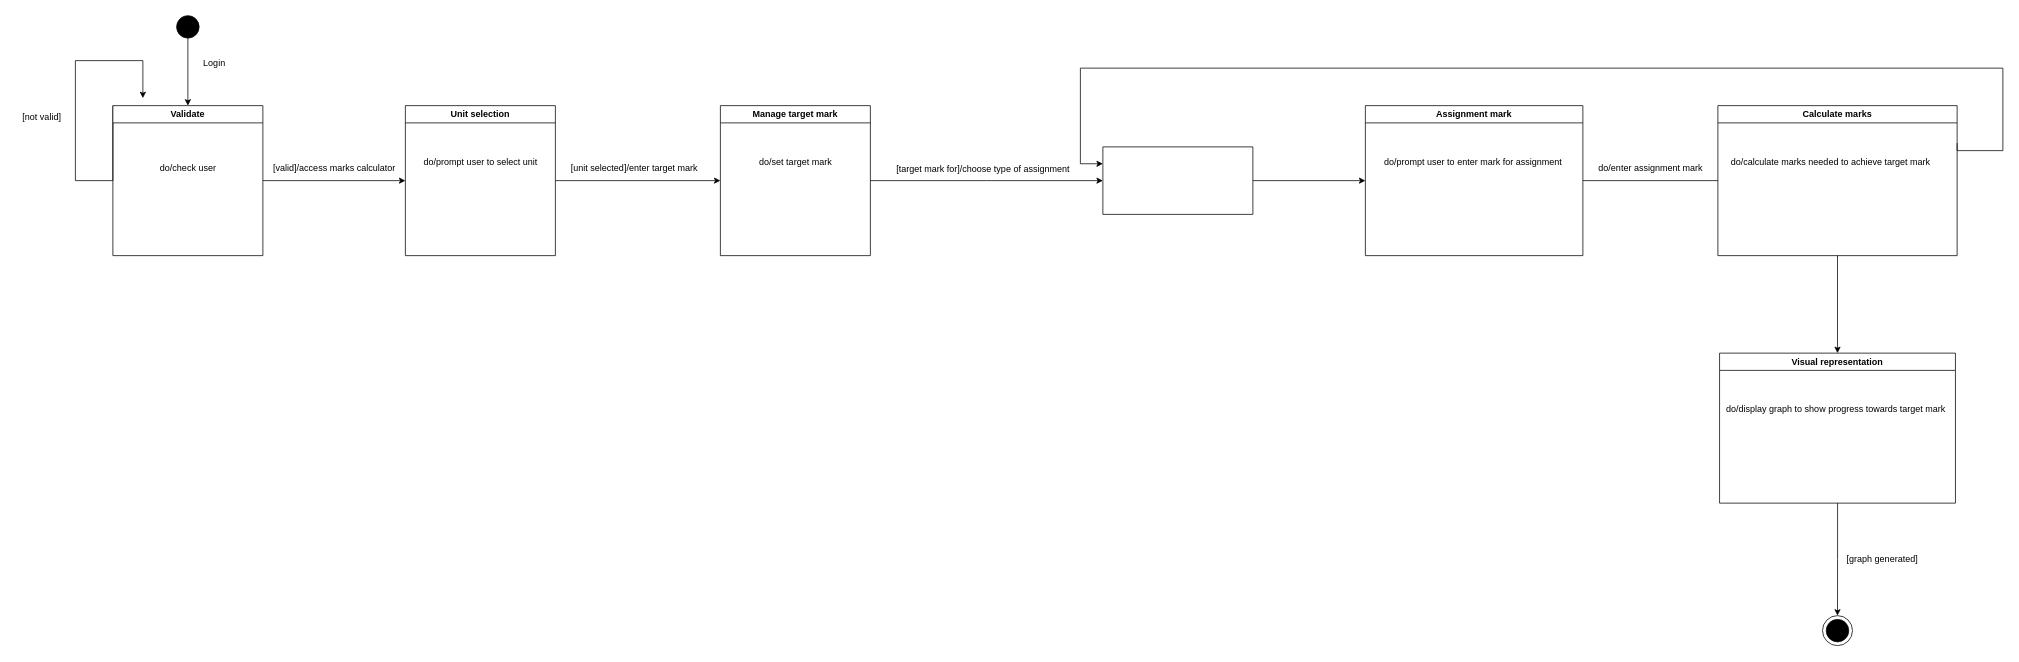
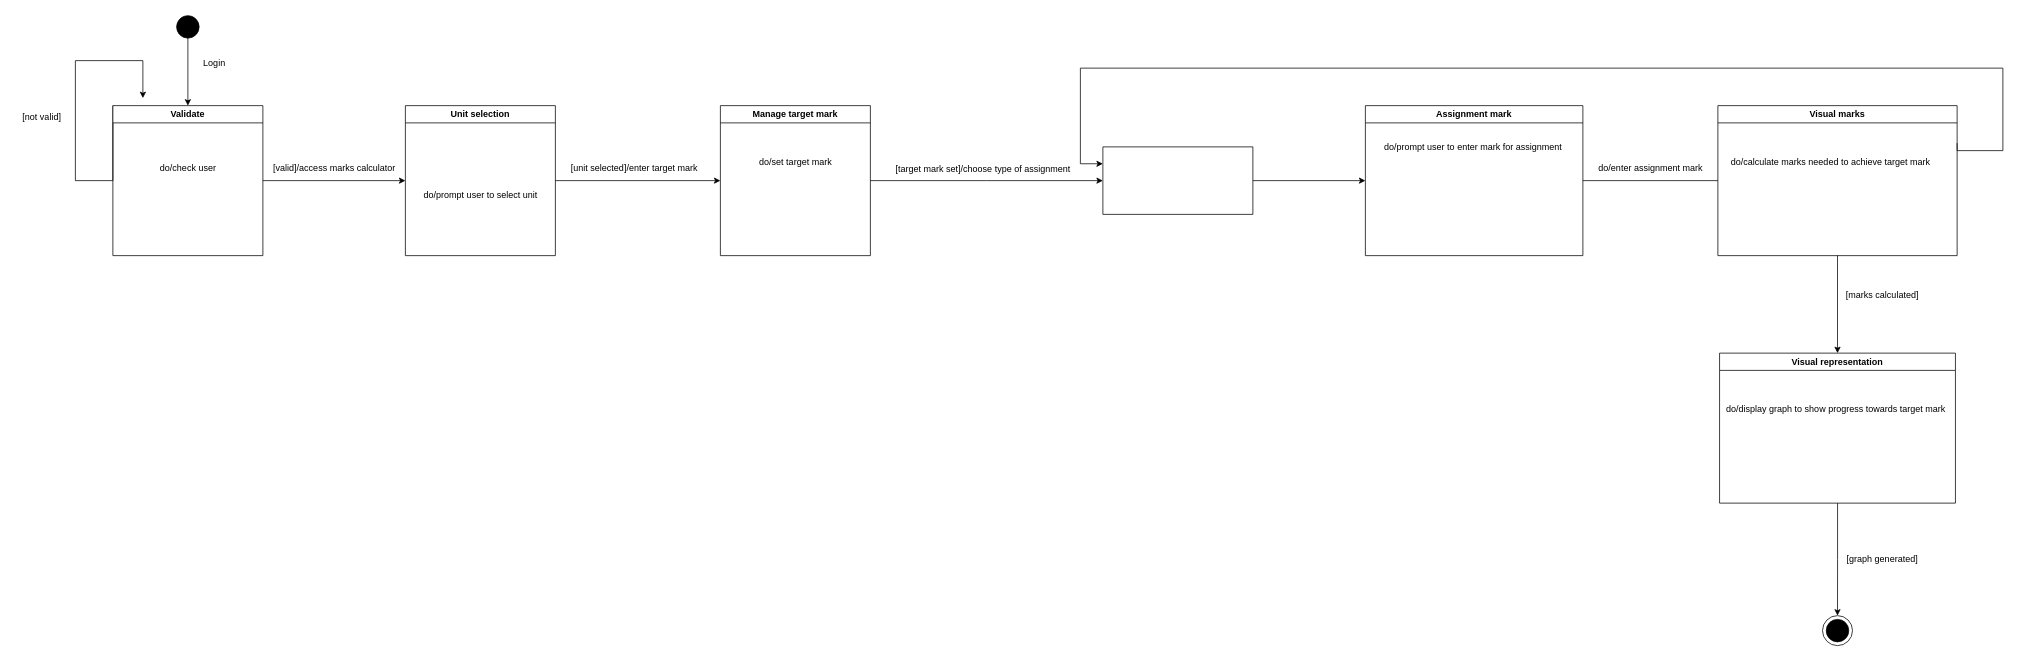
  <mxCell id="0" />
  <mxCell id="1" parent="0" />
  <mxCell id="2" style="edgeStyle=orthogonalEdgeStyle;rounded=0;orthogonalLoop=1;jettySize=auto;html=1;entryX=0.5;entryY=0;entryDx=0;entryDy=0;" edge="1" parent="1" source="3" target="6"><mxGeometry relative="1" as="geometry" /></mxCell>
  <mxCell id="3" value="" style="ellipse;whiteSpace=wrap;html=1;aspect=fixed;fillColor=#000000;" vertex="1" parent="1"><mxGeometry x="235" y="20" width="30" height="30" as="geometry" /></mxCell>
  <mxCell id="4" style="edgeStyle=orthogonalEdgeStyle;rounded=0;orthogonalLoop=1;jettySize=auto;html=1;exitX=0;exitY=0;exitDx=0;exitDy=0;" edge="1" parent="1" source="6"><mxGeometry relative="1" as="geometry"><mxPoint x="190" y="130" as="targetPoint" /><Array as="points"><mxPoint x="150" y="240" /><mxPoint x="100" y="240" /><mxPoint x="100" y="80" /><mxPoint x="190" y="80" /></Array></mxGeometry></mxCell>
  <mxCell id="5" style="edgeStyle=orthogonalEdgeStyle;rounded=0;orthogonalLoop=1;jettySize=auto;html=1;entryX=0;entryY=0.5;entryDx=0;entryDy=0;" edge="1" parent="1" source="6" target="11"><mxGeometry relative="1" as="geometry" /></mxCell>
  <mxCell id="6" value="Validate" style="swimlane;whiteSpace=wrap;html=1;" vertex="1" parent="1"><mxGeometry x="150" y="140" width="200" height="200" as="geometry" /></mxCell>
  <mxCell id="7" value="do/check user" style="text;html=1;align=center;verticalAlign=middle;resizable=0;points=[];autosize=1;strokeColor=none;fillColor=none;" vertex="1" parent="6"><mxGeometry x="50" y="68" width="100" height="30" as="geometry" /></mxCell>
  <mxCell id="8" value="Login" style="text;html=1;align=center;verticalAlign=middle;resizable=0;points=[];autosize=1;strokeColor=none;fillColor=none;" vertex="1" parent="1"><mxGeometry x="260" y="68" width="50" height="30" as="geometry" /></mxCell>
  <mxCell id="9" value="[not valid]" style="text;html=1;align=center;verticalAlign=middle;resizable=0;points=[];autosize=1;strokeColor=none;fillColor=none;" vertex="1" parent="1"><mxGeometry x="20" y="140" width="70" height="30" as="geometry" /></mxCell>
  <mxCell id="10" style="edgeStyle=orthogonalEdgeStyle;rounded=0;orthogonalLoop=1;jettySize=auto;html=1;entryX=0;entryY=0.5;entryDx=0;entryDy=0;" edge="1" parent="1" source="11" target="15"><mxGeometry relative="1" as="geometry" /></mxCell>
  <mxCell id="11" value="Unit selection" style="swimlane;whiteSpace=wrap;html=1;" vertex="1" parent="1"><mxGeometry x="540" y="140" width="200" height="200" as="geometry" /></mxCell>
- <mxCell id="12" value="do/prompt user to select unit" style="text;html=1;align=center;verticalAlign=middle;resizable=0;points=[];autosize=1;strokeColor=none;fillColor=none;" vertex="1" parent="11"><mxGeometry x="15" y="60" width="170" height="30" as="geometry" /></mxCell>
+ <mxCell id="12" value="do/prompt user to select unit" style="text;html=1;align=center;verticalAlign=middle;resizable=0;points=[];autosize=1;strokeColor=none;fillColor=none;" vertex="1" parent="11"><mxGeometry x="15" y="105" width="170" height="30" as="geometry" /></mxCell>
  <mxCell id="13" value="[valid]/access marks calculator" style="text;html=1;align=center;verticalAlign=middle;resizable=0;points=[];autosize=1;strokeColor=none;fillColor=none;" vertex="1" parent="1"><mxGeometry x="350" y="208" width="190" height="30" as="geometry" /></mxCell>
  <mxCell id="14" style="edgeStyle=orthogonalEdgeStyle;rounded=0;orthogonalLoop=1;jettySize=auto;html=1;entryX=0;entryY=0.5;entryDx=0;entryDy=0;" edge="1" parent="1" source="15"><mxGeometry relative="1" as="geometry"><mxPoint x="1470" y="240" as="targetPoint" /></mxGeometry></mxCell>
  <mxCell id="15" value="Manage target mark" style="swimlane;whiteSpace=wrap;html=1;" vertex="1" parent="1"><mxGeometry x="960" y="140" width="200" height="200" as="geometry" /></mxCell>
  <mxCell id="16" value="do/set target mark" style="text;html=1;align=center;verticalAlign=middle;resizable=0;points=[];autosize=1;strokeColor=none;fillColor=none;" vertex="1" parent="15"><mxGeometry x="40" y="60" width="120" height="30" as="geometry" /></mxCell>
  <mxCell id="17" value="[unit selected]/enter target mark" style="text;html=1;align=center;verticalAlign=middle;resizable=0;points=[];autosize=1;strokeColor=none;fillColor=none;" vertex="1" parent="1"><mxGeometry x="750" y="208" width="190" height="30" as="geometry" /></mxCell>
  <mxCell id="18" style="edgeStyle=orthogonalEdgeStyle;rounded=0;orthogonalLoop=1;jettySize=auto;html=1;entryX=0;entryY=0.5;entryDx=0;entryDy=0;endArrow=none;" edge="1" parent="1" source="19" target="24"><mxGeometry relative="1" as="geometry" /></mxCell>
  <mxCell id="19" value="Assignment mark" style="swimlane;whiteSpace=wrap;html=1;" vertex="1" parent="1"><mxGeometry x="1820" y="140" width="290" height="200" as="geometry" /></mxCell>
- <mxCell id="20" value="do/prompt user to enter mark for assignment&amp;nbsp;" style="text;html=1;align=center;verticalAlign=middle;resizable=0;points=[];autosize=1;strokeColor=none;fillColor=none;" vertex="1" parent="19"><mxGeometry x="15" y="60" width="260" height="30" as="geometry" /></mxCell>
- <mxCell id="21" value="[target mark for]/choose type of assignment" style="text;html=1;align=center;verticalAlign=middle;resizable=0;points=[];autosize=1;strokeColor=none;fillColor=none;" vertex="1" parent="1"><mxGeometry x="1180" y="210" width="260" height="30" as="geometry" /></mxCell>
+ <mxCell id="20" value="do/prompt user to enter mark for assignment&amp;nbsp;" style="text;html=1;align=center;verticalAlign=middle;resizable=0;points=[];autosize=1;strokeColor=none;fillColor=none;" vertex="1" parent="19"><mxGeometry x="15" y="40" width="260" height="30" as="geometry" /></mxCell>
+ <mxCell id="21" value="[target mark set]/choose type of assignment" style="text;html=1;align=center;verticalAlign=middle;resizable=0;points=[];autosize=1;strokeColor=none;fillColor=none;" vertex="1" parent="1"><mxGeometry x="1180" y="210" width="260" height="30" as="geometry" /></mxCell>
  <mxCell id="22" style="edgeStyle=orthogonalEdgeStyle;rounded=0;orthogonalLoop=1;jettySize=auto;html=1;entryX=0.5;entryY=0;entryDx=0;entryDy=0;" edge="1" parent="1" source="24" target="28"><mxGeometry relative="1" as="geometry" /></mxCell>
  <mxCell id="23" style="edgeStyle=orthogonalEdgeStyle;rounded=0;orthogonalLoop=1;jettySize=auto;html=1;exitX=1;exitY=0.25;exitDx=0;exitDy=0;entryX=0;entryY=0.25;entryDx=0;entryDy=0;" edge="1" parent="1" source="24" target="35"><mxGeometry relative="1" as="geometry"><mxPoint x="1920" y="190" as="targetPoint" /><Array as="points"><mxPoint x="2670" y="200" /><mxPoint x="2670" y="90" /><mxPoint x="1440" y="90" /><mxPoint x="1440" y="218" /></Array></mxGeometry></mxCell>
- <mxCell id="24" value="Calculate marks" style="swimlane;whiteSpace=wrap;html=1;" vertex="1" parent="1"><mxGeometry x="2290" y="140" width="319" height="200" as="geometry" /></mxCell>
+ <mxCell id="24" value="Visual marks" style="swimlane;whiteSpace=wrap;html=1;" vertex="1" parent="1"><mxGeometry x="2290" y="140" width="319" height="200" as="geometry" /></mxCell>
  <mxCell id="25" value="do/calculate marks needed to achieve target mark" style="text;html=1;align=center;verticalAlign=middle;resizable=0;points=[];autosize=1;strokeColor=none;fillColor=none;" vertex="1" parent="24"><mxGeometry x="4.5" y="60" width="290" height="30" as="geometry" /></mxCell>
  <mxCell id="26" value="do/enter assignment mark" style="text;html=1;align=center;verticalAlign=middle;resizable=0;points=[];autosize=1;strokeColor=none;fillColor=none;" vertex="1" parent="1"><mxGeometry x="2120" y="208" width="160" height="30" as="geometry" /></mxCell>
  <mxCell id="27" style="edgeStyle=orthogonalEdgeStyle;rounded=0;orthogonalLoop=1;jettySize=auto;html=1;entryX=0.5;entryY=0;entryDx=0;entryDy=0;" edge="1" parent="1" source="28" target="31"><mxGeometry relative="1" as="geometry" /></mxCell>
  <mxCell id="28" value="Visual representation" style="swimlane;whiteSpace=wrap;html=1;" vertex="1" parent="1"><mxGeometry x="2292.25" y="470" width="314.5" height="200" as="geometry" /></mxCell>
  <mxCell id="29" value="do/display graph to show progress towards target mark" style="text;html=1;align=center;verticalAlign=middle;resizable=0;points=[];autosize=1;strokeColor=none;fillColor=none;" vertex="1" parent="28"><mxGeometry x="-5.5" y="60" width="320" height="30" as="geometry" /></mxCell>
+ <mxCell id="30" value="[marks calculated]" style="text;html=1;align=center;verticalAlign=middle;resizable=0;points=[];autosize=1;strokeColor=none;fillColor=none;" vertex="1" parent="1"><mxGeometry x="2449" y="378" width="120" height="30" as="geometry" /></mxCell>
  <mxCell id="31" value="" style="ellipse;whiteSpace=wrap;html=1;aspect=fixed;" vertex="1" parent="1"><mxGeometry x="2429.5" y="820" width="40" height="40" as="geometry" /></mxCell>
  <mxCell id="32" value="" style="ellipse;whiteSpace=wrap;html=1;aspect=fixed;fillColor=#000000;" vertex="1" parent="1"><mxGeometry x="2434.5" y="825" width="30" height="30" as="geometry" /></mxCell>
  <mxCell id="33" value="[graph generated]" style="text;html=1;align=center;verticalAlign=middle;resizable=0;points=[];autosize=1;strokeColor=none;fillColor=none;" vertex="1" parent="1"><mxGeometry x="2449" y="730" width="120" height="30" as="geometry" /></mxCell>
  <mxCell id="34" style="edgeStyle=orthogonalEdgeStyle;rounded=0;orthogonalLoop=1;jettySize=auto;html=1;entryX=0;entryY=0.5;entryDx=0;entryDy=0;" edge="1" parent="1" source="35" target="19"><mxGeometry relative="1" as="geometry" /></mxCell>
  <mxCell id="35" value="" style="swimlane;startSize=0;" vertex="1" parent="1"><mxGeometry x="1470" y="195" width="200" height="90" as="geometry" /></mxCell>
